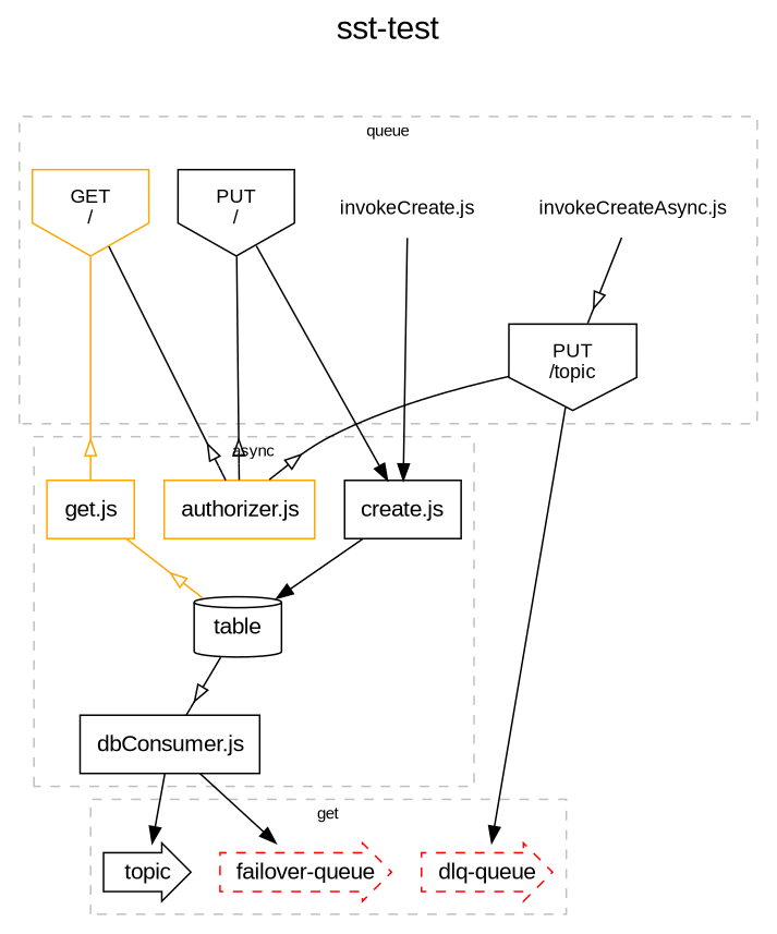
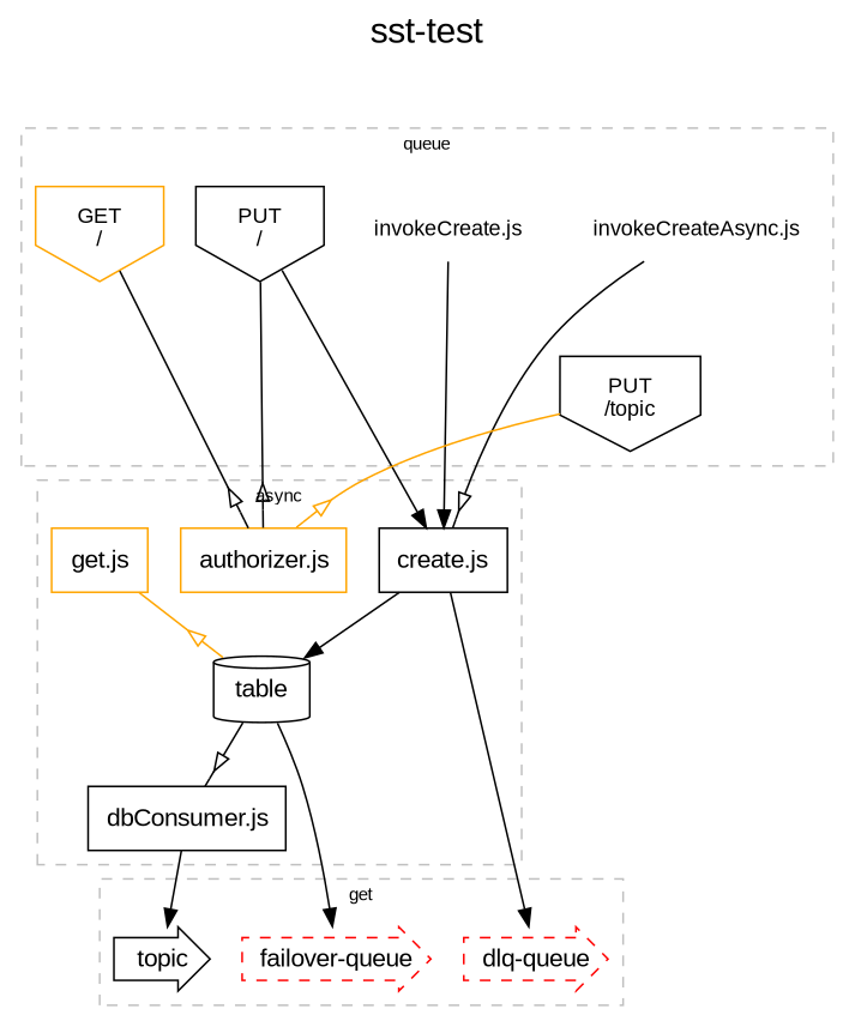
  digraph {
    fontname=Arial
    fontsize=20
    label="sst-test"
    labelloc=t
    node [fontname=Arial fontsize=10 shape=box]
    edge [fontname=Arial fontsize=10]
    n1 [label=<             <table border="0" cellborder="0" cellspacing="0">             <tr><td align="left"><font point-size="14">create.js</font></td></tr>             </table>>]
    n2 [color=orange label=<             <table border="0" cellborder="0" cellspacing="0">             <tr><td align="left"><font point-size="14">authorizer.js</font></td></tr>             </table>>]
    n3 [label=<             <table border="0" cellborder="0" cellspacing="0">             <tr><td align="left"><font point-size="14">dbConsumer.js</font></td></tr>             </table>>]
    n4 [color=orange label=<             <table border="0" cellborder="0" cellspacing="0">             <tr><td align="left"><font point-size="14">get.js</font></td></tr>             </table>>]
    n5 [label=<             <table border="0" cellborder="0" cellspacing="0">             <tr><td align="left"><font point-size="14">table</font></td></tr>             </table>> shape=cylinder]
    n6 [label=<             <table border="0" cellborder="0" cellspacing="0">             <tr><td align="left"><font point-size="12">invokeCreate.js</font></td></tr>             </table>> shape=plaintext]
    n7 [label=<             <table border="0" cellborder="0" cellspacing="0">             <tr><td align="left"><font point-size="12">invokeCreateAsync.js</font></td></tr>             </table>> shape=plaintext]
    n8 [fontsize=12 label="PUT\n/" shape=invhouse]
    n9 [fontsize=12 label="PUT\n/topic" shape=invhouse]
    n10 [color=orange fontsize=12 label="GET\n/" shape=invhouse]
    n11 [color=red label=<             <table border="0" cellborder="0" cellspacing="0">             <tr><td align="left"><font point-size="14">dlq-queue</font></td></tr>             </table>> shape=rarrow style=dashed]
    n12 [label=<             <table border="0" cellborder="0" cellspacing="0">             <tr><td align="left"><font point-size="14">topic</font></td></tr>             </table>> shape=rarrow]
    n13 [color=red label=<             <table border="0" cellborder="0" cellspacing="0">             <tr><td align="left"><font point-size="14">failover-queue</font></td></tr>             </table>> shape=rarrow style=dashed]
    subgraph cluster_1 {
      color=grey
      fontsize=10
      label=async
      style=dashed
      n1
      n2
      n3
      n4
      n5
    }
    subgraph cluster_2 {
      color=grey
      fontsize=10
      label=queue
      style=dashed
      n6
      n7
      n8
      n9
      n10
    }
    subgraph cluster_3 {
      color=grey
      fontsize=10
      label=get
      style=dashed
      n11
      n12
      n13
    }
    n1 -> n5
-   n9 -> n11
+   n1 -> n11
    n3 -> n12
-   n3 -> n13
+   n5 -> n13
    n4 -> n5 [arrowhead=nonenonenoneoinv color=orange]
    n5 -> n3 [arrowhead=nonenoneonormal]
    n6 -> n1
-   n7 -> n9 [arrowhead=nonenoneonormal]
+   n7 -> n1 [arrowhead=nonenoneonormal]
    n8 -> n1
    n8 -> n2 [arrowhead=nonenonenoneoinv color=black]
-   n9 -> n2 [arrowhead=nonenonenoneoinv color=black]
+   n9 -> n2 [arrowhead=nonenonenoneoinv color=orange]
    n10 -> n2 [arrowhead=nonenonenoneoinv color=black]
-   n10 -> n4 [arrowhead=nonenonenoneoinv color=orange]
  }
